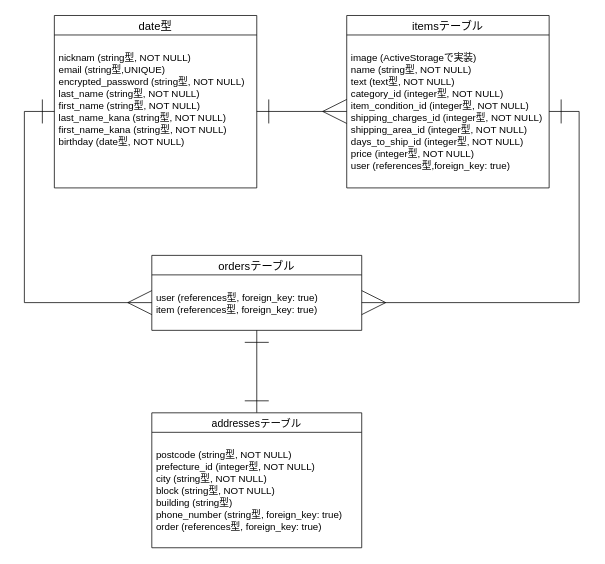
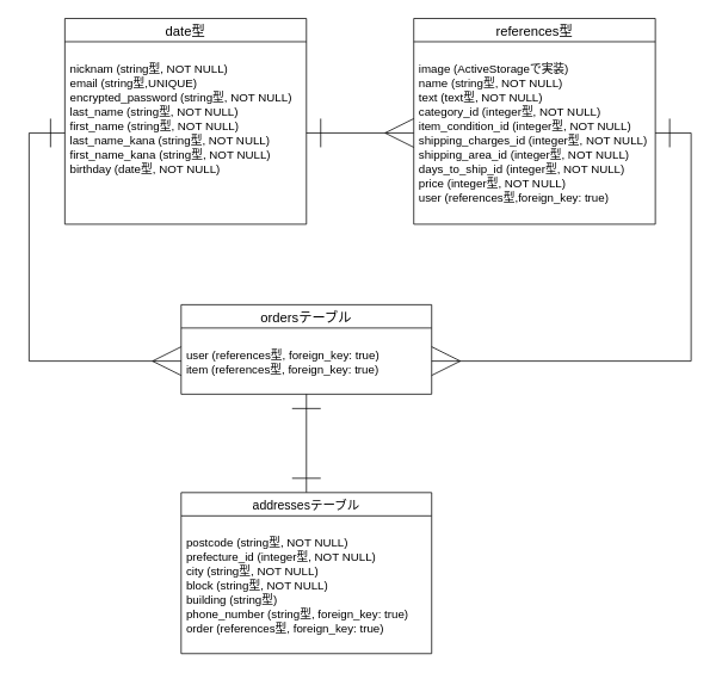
  <mxCell id="0" />
  <mxCell id="1" parent="0" />
  <mxCell id="2" value="date型" style="swimlane;fontStyle=0;childLayout=stackLayout;horizontal=1;startSize=26;horizontalStack=0;resizeParent=1;resizeParentMax=0;resizeLast=0;collapsible=1;marginBottom=0;align=center;fontSize=15;" vertex="1" parent="1"><mxGeometry x="20" y="20" width="270" height="230" as="geometry"><mxRectangle x="30" y="40" width="130" height="26" as="alternateBounds" /></mxGeometry></mxCell>
  <mxCell id="3" value="&#10;nicknam (string型, NOT NULL)　&#10;email (string型,UNIQUE)&#10;encrypted_password (string型, NOT NULL)&#10;last_name (string型, NOT NULL) &#10;first_name (string型, NOT NULL)&#10;last_name_kana (string型, NOT NULL)&#10;first_name_kana (string型, NOT NULL)&#10;birthday (date型, NOT NULL)" style="text;strokeColor=none;fillColor=none;spacingLeft=4;spacingRight=4;overflow=hidden;rotatable=0;points=[[0,0.5],[1,0.5]];portConstraint=eastwest;fontSize=13;" vertex="1" parent="2"><mxGeometry y="26" width="270" height="204" as="geometry" /></mxCell>
- <mxCell id="4" value="itemsテーブル" style="swimlane;fontStyle=0;childLayout=stackLayout;horizontal=1;startSize=26;horizontalStack=0;resizeParent=1;resizeParentMax=0;resizeLast=0;collapsible=1;marginBottom=0;align=center;fontSize=15;" vertex="1" parent="1"><mxGeometry x="410" y="20" width="270" height="230" as="geometry" /></mxCell>
+ <mxCell id="4" value="references型" style="swimlane;fontStyle=0;childLayout=stackLayout;horizontal=1;startSize=26;horizontalStack=0;resizeParent=1;resizeParentMax=0;resizeLast=0;collapsible=1;marginBottom=0;align=center;fontSize=15;" vertex="1" parent="1"><mxGeometry x="410" y="20" width="270" height="230" as="geometry" /></mxCell>
  <mxCell id="5" value="&#10;image (ActiveStorageで実装)&#10;name (string型, NOT NULL)&#10;text (text型, NOT NULL)&#10;category_id (integer型, NOT NULL)&#10;item_condition_id (integer型, NOT NULL)&#10;shipping_charges_id (integer型, NOT NULL)&#10;shipping_area_id (integer型, NOT NULL)&#10;days_to_ship_id (integer型, NOT NULL)&#10;price (integer型, NOT NULL)&#10;user (references型,foreign_key: true)" style="text;strokeColor=none;fillColor=none;spacingLeft=4;spacingRight=4;overflow=hidden;rotatable=0;points=[[0,0.5],[1,0.5]];portConstraint=eastwest;fontSize=13;" vertex="1" parent="4"><mxGeometry y="26" width="270" height="204" as="geometry" /></mxCell>
  <mxCell id="6" value="ordersテーブル" style="swimlane;fontStyle=0;childLayout=stackLayout;horizontal=1;startSize=26;horizontalStack=0;resizeParent=1;resizeParentMax=0;resizeLast=0;collapsible=1;marginBottom=0;align=center;fontSize=15;" vertex="1" parent="1"><mxGeometry x="150" y="340" width="280" height="100" as="geometry" /></mxCell>
  <mxCell id="7" value="&#10;user (references型, foreign_key: true)&#10;item (references型, foreign_key: true)&#10;" style="text;spacingLeft=4;spacingRight=4;overflow=hidden;rotatable=0;points=[[0,0.5],[1,0.5]];portConstraint=eastwest;fontSize=13;" vertex="1" parent="6"><mxGeometry y="26" width="280" height="74" as="geometry" /></mxCell>
  <mxCell id="8" style="edgeStyle=orthogonalEdgeStyle;rounded=0;orthogonalLoop=1;jettySize=auto;html=1;exitX=0.5;exitY=0;exitDx=0;exitDy=0;entryX=0.5;entryY=1;entryDx=0;entryDy=0;entryPerimeter=0;startArrow=ERone;startFill=0;startSize=30;endArrow=ERone;endFill=0;endSize=30;fontSize=15;" edge="1" parent="1" source="9" target="7"><mxGeometry relative="1" as="geometry" /></mxCell>
  <mxCell id="9" value="addressesテーブル" style="swimlane;fontStyle=0;childLayout=stackLayout;horizontal=1;startSize=26;horizontalStack=0;resizeParent=1;resizeParentMax=0;resizeLast=0;collapsible=1;marginBottom=0;align=center;fontSize=14;" vertex="1" parent="1"><mxGeometry x="150" y="550" width="280" height="180" as="geometry" /></mxCell>
  <mxCell id="10" value="&#10;postcode (string型, NOT NULL)&#10;prefecture_id (integer型, NOT NULL)&#10;city (string型, NOT NULL)&#10;block (string型, NOT NULL)&#10;building (string型)&#10;phone_number (string型, foreign_key: true)&#10;order (references型, foreign_key: true)" style="text;spacingLeft=4;spacingRight=4;overflow=hidden;rotatable=0;points=[[0,0.5],[1,0.5]];portConstraint=eastwest;fontSize=13;" vertex="1" parent="9"><mxGeometry y="26" width="280" height="154" as="geometry" /></mxCell>
  <mxCell id="11" style="edgeStyle=orthogonalEdgeStyle;rounded=0;orthogonalLoop=1;jettySize=auto;html=1;exitX=1;exitY=0.5;exitDx=0;exitDy=0;entryX=0;entryY=0.5;entryDx=0;entryDy=0;startArrow=ERone;startFill=0;startSize=30;endArrow=ERmany;endFill=0;endSize=30;fontSize=15;" edge="1" parent="1" source="3" target="5"><mxGeometry relative="1" as="geometry" /></mxCell>
  <mxCell id="12" style="edgeStyle=orthogonalEdgeStyle;rounded=0;orthogonalLoop=1;jettySize=auto;html=1;exitX=1;exitY=0.5;exitDx=0;exitDy=0;entryX=1;entryY=0.5;entryDx=0;entryDy=0;startArrow=ERone;startFill=0;startSize=30;endArrow=ERmany;endFill=0;endSize=30;fontSize=15;" edge="1" parent="1" source="5" target="7"><mxGeometry relative="1" as="geometry" /></mxCell>
  <mxCell id="13" style="edgeStyle=orthogonalEdgeStyle;rounded=0;orthogonalLoop=1;jettySize=auto;html=1;exitX=0;exitY=0.5;exitDx=0;exitDy=0;startArrow=ERone;startFill=0;startSize=30;endArrow=ERmany;endFill=0;endSize=30;fontSize=15;" edge="1" parent="1" source="3" target="7"><mxGeometry relative="1" as="geometry" /></mxCell>
